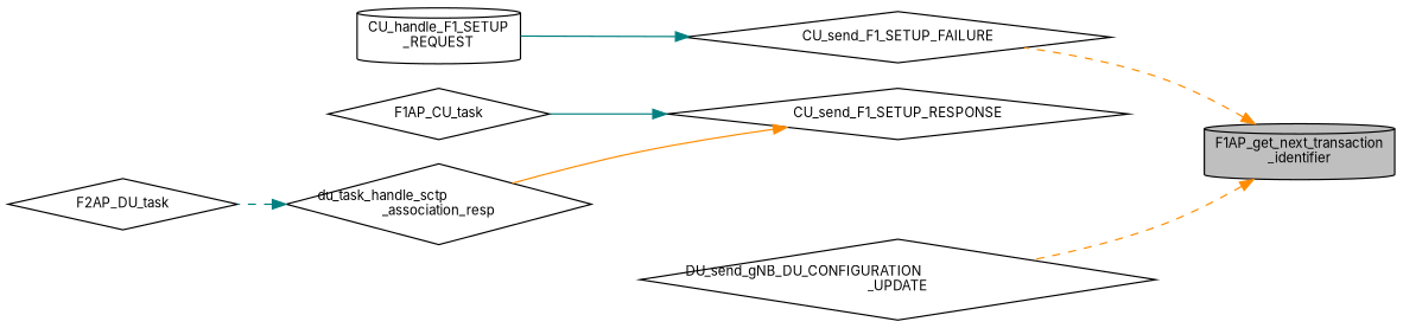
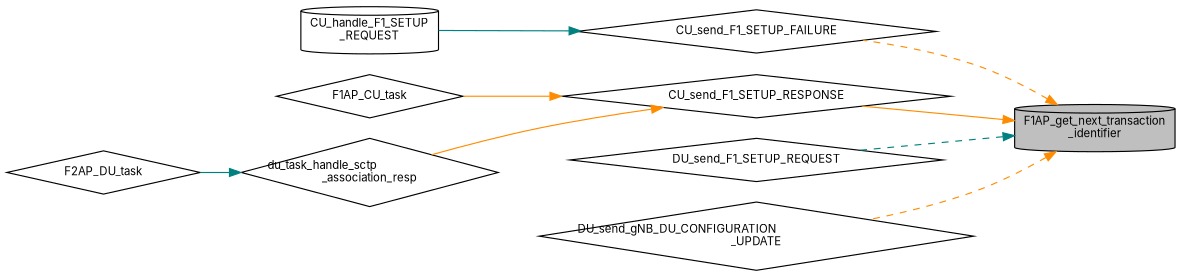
  digraph {
    fontname=Inter
    rankdir=RL
    node [color=black fillcolor=white fontname=Inter fontsize=10 shape=diamond style=filled]
    edge [color=darkorange dir=back fontname=Inter fontsize=10 labelfontname=Helvetica labelfontsize=10 style=solid]
    n1 [fillcolor=grey75 fontcolor=black height=0.2 label="F1AP_get_next_transaction\l_identifier" shape=cylinder width=0.4]
    n2 [height=0.2 label=CU_send_F1_SETUP_FAILURE width=0.4]
    n3 [height=0.2 label=CU_send_F1_SETUP_RESPONSE width=0.4]
+   n4 [height=0.2 label=DU_send_F1_SETUP_REQUEST width=0.4]
    n5 [height=0.2 label="DU_send_gNB_DU_CONFIGURATION\l_UPDATE" width=0.4]
    n6 [height=0.2 label="CU_handle_F1_SETUP\l_REQUEST" shape=cylinder width=0.4]
    n7 [height=0.2 label=F1AP_CU_task width=0.4]
    n8 [height=0.2 label="du_task_handle_sctp\l_association_resp" width=0.4]
    n9 [height=0.2 label=F2AP_DU_task width=0.4]
    n1 -> n2 [style=dashed]
+   n1 -> n3
+   n1 -> n4 [color=teal style=dashed]
    n1 -> n5 [style=dashed]
    n2 -> n6 [color=teal]
-   n3 -> n7 [color=teal]
+   n3 -> n7
    n3 -> n8
-   n8 -> n9 [color=teal style=dashed]
+   n8 -> n9 [color=teal]
  }
